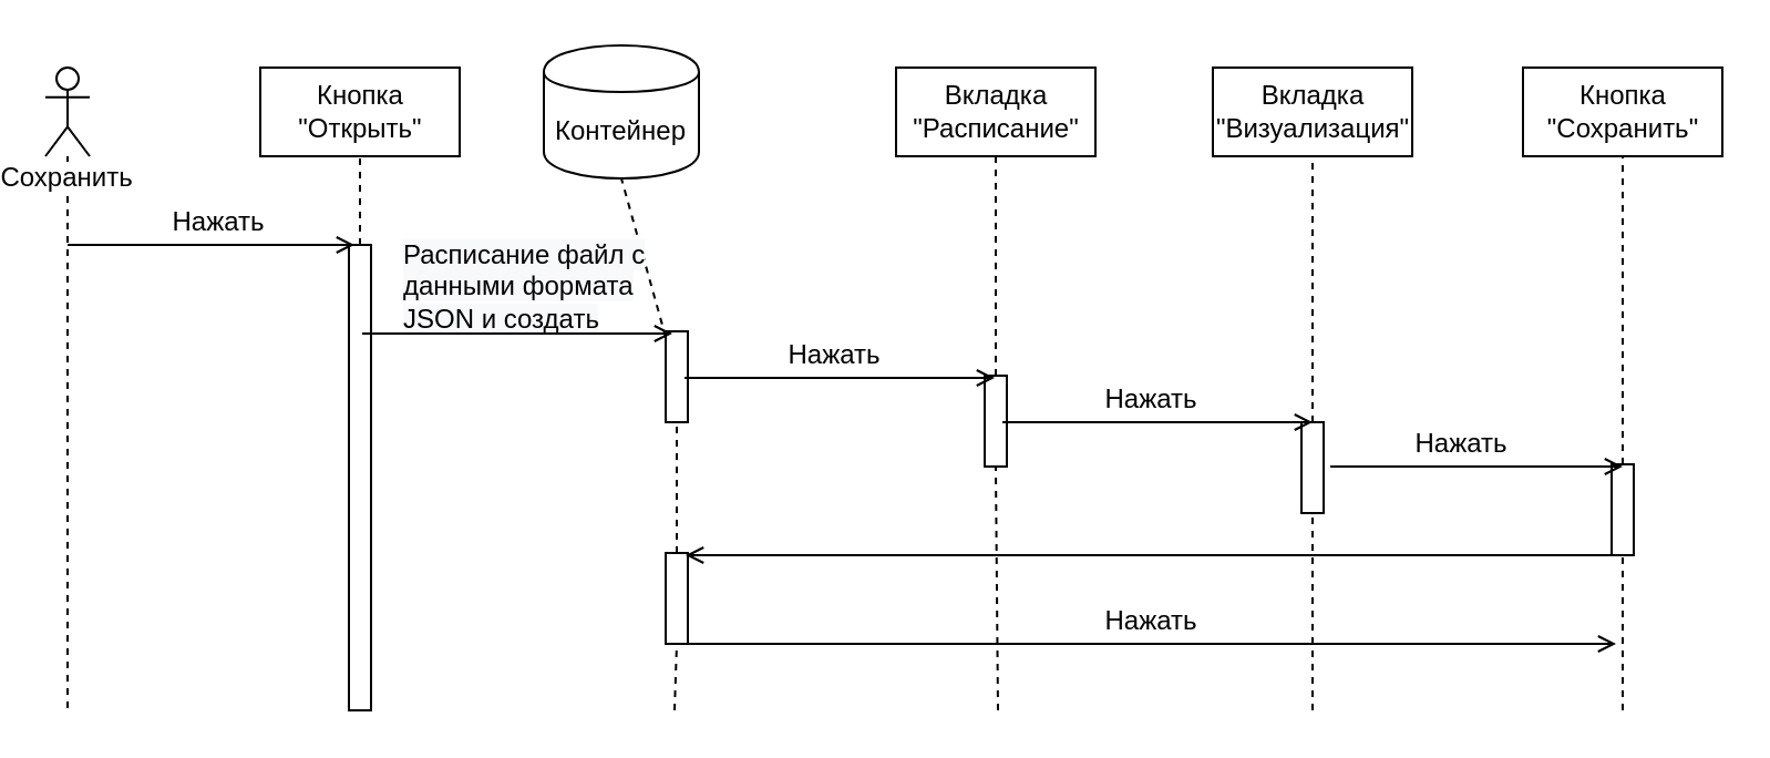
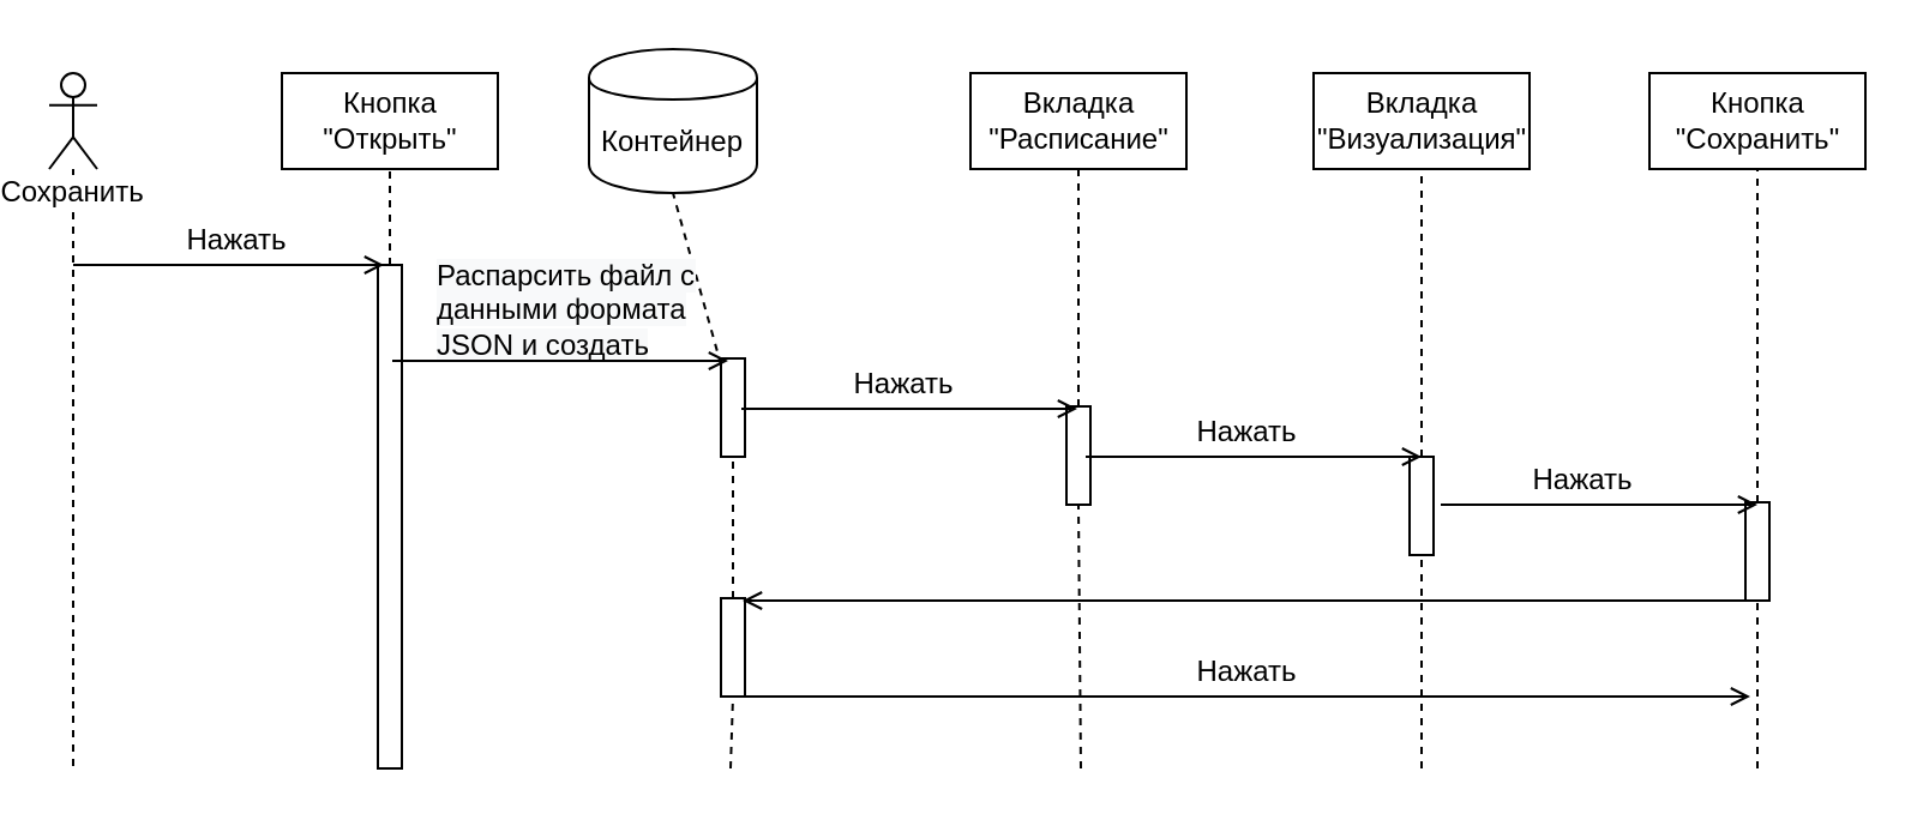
  <mxCell id="0" />
  <mxCell id="1" parent="0" />
  <mxCell id="2" value="Сохранить" style="shape=umlLifeline;participant=umlActor;perimeter=lifelinePerimeter;whiteSpace=wrap;html=1;container=1;collapsible=0;recursiveResize=0;verticalAlign=top;spacingTop=36;labelBackgroundColor=#ffffff;outlineConnect=0;size=40;" parent="1" vertex="1"><mxGeometry x="20" y="30" width="20" height="290" as="geometry" /></mxCell>
  <mxCell id="3" value="Кнопка &lt;br&gt;&quot;Открыть&quot;" style="html=1;" parent="1" vertex="1"><mxGeometry x="117" y="30" width="90" height="40" as="geometry" /></mxCell>
  <mxCell id="4" value="" style="endArrow=none;dashed=1;html=1;entryX=0.5;entryY=1;entryDx=0;entryDy=0;" parent="1" source="18" target="3" edge="1"><mxGeometry width="50" height="50" relative="1" as="geometry"><mxPoint x="162" y="320" as="sourcePoint" /><mxPoint x="100" y="180" as="targetPoint" /></mxGeometry></mxCell>
  <mxCell id="5" value="" style="endArrow=none;dashed=1;html=1;entryX=0.5;entryY=1;entryDx=0;entryDy=0;" parent="1" source="22" edge="1" target="6"><mxGeometry width="50" height="50" relative="1" as="geometry"><mxPoint x="304" y="320" as="sourcePoint" /><mxPoint x="304.29" y="101" as="targetPoint" /></mxGeometry></mxCell>
  <mxCell id="6" value="Контейнер" style="shape=cylinder;whiteSpace=wrap;html=1;boundedLbl=1;backgroundOutline=1;" parent="1" vertex="1"><mxGeometry x="245" y="20" width="70" height="60" as="geometry" /></mxCell>
  <mxCell id="7" value="Нажать" style="text;html=1;align=center;verticalAlign=middle;resizable=0;points=[];autosize=1;" vertex="1" parent="1"><mxGeometry x="68" y="90" width="60" height="20" as="geometry" /></mxCell>
  <mxCell id="8" value="Кнопка&lt;br&gt;&quot;Сохранить&quot;" style="html=1;" vertex="1" parent="1"><mxGeometry x="687" y="30" width="90" height="40" as="geometry" /></mxCell>
  <mxCell id="9" value="Вкладка&lt;br&gt;&quot;Расписание&quot;" style="html=1;" vertex="1" parent="1"><mxGeometry x="404" y="30" width="90" height="40" as="geometry" /></mxCell>
  <mxCell id="10" value="Вкладка&lt;br&gt;&quot;Визуализация&quot;" style="html=1;" vertex="1" parent="1"><mxGeometry x="547" y="30" width="90" height="40" as="geometry" /></mxCell>
  <mxCell id="11" value="" style="endArrow=none;dashed=1;html=1;entryX=0.5;entryY=1;entryDx=0;entryDy=0;" edge="1" parent="1" source="32" target="8"><mxGeometry width="50" height="50" relative="1" as="geometry"><mxPoint x="732" y="320" as="sourcePoint" /><mxPoint x="325.29" y="101" as="targetPoint" /></mxGeometry></mxCell>
  <mxCell id="12" value="" style="endArrow=none;dashed=1;html=1;entryX=0.5;entryY=1;entryDx=0;entryDy=0;" edge="1" parent="1" source="24" target="9"><mxGeometry width="50" height="50" relative="1" as="geometry"><mxPoint x="450" y="320" as="sourcePoint" /><mxPoint x="534.29" y="110" as="targetPoint" /></mxGeometry></mxCell>
  <mxCell id="13" value="" style="endArrow=none;dashed=1;html=1;entryX=0.5;entryY=1;entryDx=0;entryDy=0;" edge="1" parent="1" source="26" target="10"><mxGeometry width="50" height="50" relative="1" as="geometry"><mxPoint x="592" y="320" as="sourcePoint" /><mxPoint x="661.29" y="101" as="targetPoint" /></mxGeometry></mxCell>
- <mxCell id="14" value="&lt;span style=&quot;color: rgb(0 , 0 , 0) ; font-style: normal ; font-weight: 400 ; letter-spacing: normal ; text-align: center ; text-indent: 0px ; text-transform: none ; word-spacing: 0px ; font-family: &amp;#34;helvetica&amp;#34; ; font-size: 12px ; background-color: rgb(248 , 249 , 250) ; float: none ; display: inline&quot;&gt;Расписание файл c данными&amp;nbsp;&lt;/span&gt;&lt;span style=&quot;color: rgb(0 , 0 , 0) ; font-style: normal ; font-weight: 400 ; letter-spacing: normal ; text-align: center ; text-indent: 0px ; text-transform: none ; word-spacing: 0px ; font-family: &amp;#34;helvetica&amp;#34; ; font-size: 12px ; background-color: rgb(248 , 249 , 250) ; float: none ; display: inline&quot;&gt;формата JSON и создать&lt;/span&gt;" style="text;whiteSpace=wrap;html=1;" vertex="1" parent="1"><mxGeometry x="180" y="101" width="120" height="40" as="geometry" /></mxCell>
+ <mxCell id="14" value="&lt;span style=&quot;color: rgb(0 , 0 , 0) ; font-style: normal ; font-weight: 400 ; letter-spacing: normal ; text-align: center ; text-indent: 0px ; text-transform: none ; word-spacing: 0px ; font-family: &amp;#34;helvetica&amp;#34; ; font-size: 12px ; background-color: rgb(248 , 249 , 250) ; float: none ; display: inline&quot;&gt;Распарсить файл c данными&amp;nbsp;&lt;/span&gt;&lt;span style=&quot;color: rgb(0 , 0 , 0) ; font-style: normal ; font-weight: 400 ; letter-spacing: normal ; text-align: center ; text-indent: 0px ; text-transform: none ; word-spacing: 0px ; font-family: &amp;#34;helvetica&amp;#34; ; font-size: 12px ; background-color: rgb(248 , 249 , 250) ; float: none ; display: inline&quot;&gt;формата JSON и создать&lt;/span&gt;" style="text;whiteSpace=wrap;html=1;" vertex="1" parent="1"><mxGeometry x="180" y="101" width="120" height="40" as="geometry" /></mxCell>
  <mxCell id="15" value="Нажать" style="text;html=1;align=center;verticalAlign=middle;resizable=0;points=[];autosize=1;" vertex="1" parent="1"><mxGeometry x="345.5" y="150" width="60" height="20" as="geometry" /></mxCell>
  <mxCell id="16" value="Нажать" style="text;html=1;align=center;verticalAlign=middle;resizable=0;points=[];autosize=1;" vertex="1" parent="1"><mxGeometry x="489" y="170" width="60" height="20" as="geometry" /></mxCell>
  <mxCell id="17" value="Нажать" style="text;html=1;align=center;verticalAlign=middle;resizable=0;points=[];autosize=1;" vertex="1" parent="1"><mxGeometry x="629" y="190" width="60" height="20" as="geometry" /></mxCell>
  <mxCell id="18" value="" style="rounded=0;whiteSpace=wrap;html=1;" vertex="1" parent="1"><mxGeometry x="157" y="110" width="10" height="210" as="geometry" /></mxCell>
  <mxCell id="19" value="" style="endArrow=none;dashed=1;html=1;entryX=0.5;entryY=1;entryDx=0;entryDy=0;" edge="1" parent="1" target="18"><mxGeometry width="50" height="50" relative="1" as="geometry"><mxPoint x="162" y="320" as="sourcePoint" /><mxPoint x="162" y="70" as="targetPoint" /></mxGeometry></mxCell>
  <mxCell id="20" value="Нажать" style="text;html=1;align=center;verticalAlign=middle;resizable=0;points=[];autosize=1;" vertex="1" parent="1"><mxGeometry x="489" y="270" width="60" height="20" as="geometry" /></mxCell>
  <mxCell id="21" value="" style="endArrow=open;html=1;endFill=0;" edge="1" parent="1"><mxGeometry width="50" height="50" relative="1" as="geometry"><mxPoint x="309" y="290" as="sourcePoint" /><mxPoint x="729" y="290" as="targetPoint" /><Array as="points"><mxPoint x="499" y="290" /></Array></mxGeometry></mxCell>
  <mxCell id="22" value="" style="rounded=0;whiteSpace=wrap;html=1;" vertex="1" parent="1"><mxGeometry x="300" y="149" width="10" height="41" as="geometry" /></mxCell>
  <mxCell id="23" value="" style="endArrow=none;dashed=1;html=1;entryX=0.5;entryY=1;entryDx=0;entryDy=0;" edge="1" parent="1" source="35" target="22"><mxGeometry width="50" height="50" relative="1" as="geometry"><mxPoint x="304" y="320" as="sourcePoint" /><mxPoint x="305" y="80" as="targetPoint" /></mxGeometry></mxCell>
  <mxCell id="24" value="" style="rounded=0;whiteSpace=wrap;html=1;" vertex="1" parent="1"><mxGeometry x="444" y="169" width="10" height="41" as="geometry" /></mxCell>
  <mxCell id="25" value="" style="endArrow=none;dashed=1;html=1;entryX=0.5;entryY=1;entryDx=0;entryDy=0;" edge="1" parent="1" target="24"><mxGeometry width="50" height="50" relative="1" as="geometry"><mxPoint x="450" y="320" as="sourcePoint" /><mxPoint x="449" y="70" as="targetPoint" /></mxGeometry></mxCell>
  <mxCell id="26" value="" style="rounded=0;whiteSpace=wrap;html=1;" vertex="1" parent="1"><mxGeometry x="587" y="190" width="10" height="41" as="geometry" /></mxCell>
  <mxCell id="27" value="" style="endArrow=none;dashed=1;html=1;entryX=0.5;entryY=1;entryDx=0;entryDy=0;" edge="1" parent="1" target="26"><mxGeometry width="50" height="50" relative="1" as="geometry"><mxPoint x="592" y="320" as="sourcePoint" /><mxPoint x="592" y="70" as="targetPoint" /></mxGeometry></mxCell>
  <mxCell id="28" value="" style="endArrow=open;html=1;endFill=0;" edge="1" parent="1"><mxGeometry width="50" height="50" relative="1" as="geometry"><mxPoint x="163" y="150" as="sourcePoint" /><mxPoint x="303" y="150" as="targetPoint" /><Array as="points"><mxPoint x="213" y="150" /></Array></mxGeometry></mxCell>
  <mxCell id="29" value="" style="endArrow=open;html=1;endFill=0;" edge="1" parent="1"><mxGeometry width="50" height="50" relative="1" as="geometry"><mxPoint x="30" y="110" as="sourcePoint" /><mxPoint x="159.5" y="110" as="targetPoint" /></mxGeometry></mxCell>
  <mxCell id="30" value="" style="endArrow=open;html=1;endFill=0;" edge="1" parent="1"><mxGeometry width="50" height="50" relative="1" as="geometry"><mxPoint x="308.5" y="170" as="sourcePoint" /><mxPoint x="448.5" y="170" as="targetPoint" /><Array as="points"><mxPoint x="358.5" y="170" /></Array></mxGeometry></mxCell>
  <mxCell id="31" value="" style="endArrow=open;html=1;endFill=0;" edge="1" parent="1"><mxGeometry width="50" height="50" relative="1" as="geometry"><mxPoint x="452" y="190" as="sourcePoint" /><mxPoint x="592" y="190" as="targetPoint" /><Array as="points"><mxPoint x="502" y="190" /></Array></mxGeometry></mxCell>
  <mxCell id="32" value="" style="rounded=0;whiteSpace=wrap;html=1;" vertex="1" parent="1"><mxGeometry x="727" y="209" width="10" height="41" as="geometry" /></mxCell>
  <mxCell id="33" value="" style="endArrow=none;dashed=1;html=1;entryX=0.5;entryY=1;entryDx=0;entryDy=0;" edge="1" parent="1" target="32"><mxGeometry width="50" height="50" relative="1" as="geometry"><mxPoint x="732" y="320" as="sourcePoint" /><mxPoint x="732" y="70" as="targetPoint" /></mxGeometry></mxCell>
  <mxCell id="34" value="" style="endArrow=open;html=1;endFill=0;" edge="1" parent="1"><mxGeometry width="50" height="50" relative="1" as="geometry"><mxPoint x="600" y="210" as="sourcePoint" /><mxPoint x="732" y="210" as="targetPoint" /><Array as="points"><mxPoint x="642" y="210" /></Array></mxGeometry></mxCell>
  <mxCell id="35" value="" style="rounded=0;whiteSpace=wrap;html=1;" vertex="1" parent="1"><mxGeometry x="300" y="249" width="10" height="41" as="geometry" /></mxCell>
  <mxCell id="36" value="" style="endArrow=none;dashed=1;html=1;entryX=0.5;entryY=1;entryDx=0;entryDy=0;" edge="1" parent="1" target="35"><mxGeometry width="50" height="50" relative="1" as="geometry"><mxPoint x="304" y="320" as="sourcePoint" /><mxPoint x="305" y="190" as="targetPoint" /></mxGeometry></mxCell>
  <mxCell id="37" value="" style="endArrow=open;html=1;endFill=0;" edge="1" parent="1"><mxGeometry width="50" height="50" relative="1" as="geometry"><mxPoint x="729" y="250" as="sourcePoint" /><mxPoint x="309" y="250" as="targetPoint" /><Array as="points"><mxPoint x="499" y="250" /></Array></mxGeometry></mxCell>
